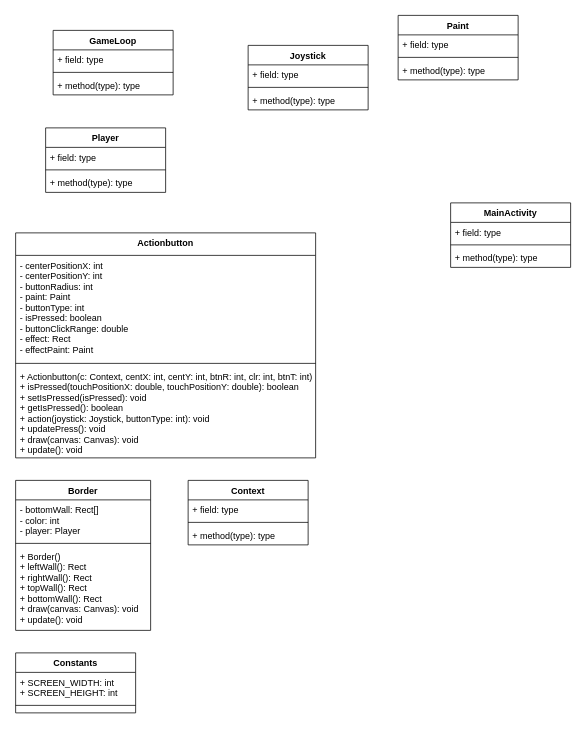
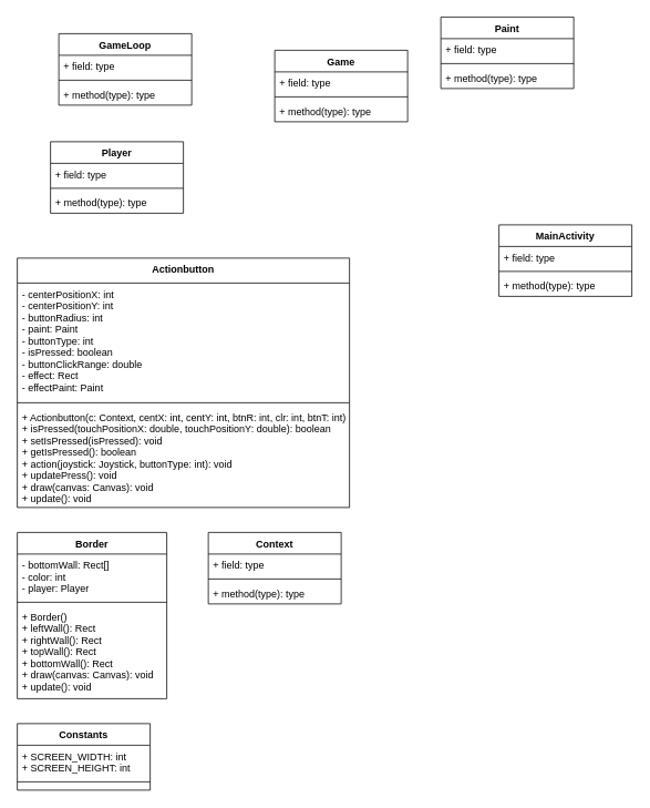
  <mxCell id="0" />
  <mxCell id="1" parent="0" />
  <mxCell id="2" value="GameLoop" style="swimlane;fontStyle=1;align=center;verticalAlign=top;childLayout=stackLayout;horizontal=1;startSize=26;horizontalStack=0;resizeParent=1;resizeParentMax=0;resizeLast=0;collapsible=1;marginBottom=0;" parent="1" vertex="1"><mxGeometry x="70" y="40" width="160" height="86" as="geometry" /></mxCell>
  <mxCell id="3" value="+ field: type" style="text;strokeColor=none;fillColor=none;align=left;verticalAlign=top;spacingLeft=4;spacingRight=4;overflow=hidden;rotatable=0;points=[[0,0.5],[1,0.5]];portConstraint=eastwest;" parent="2" vertex="1"><mxGeometry y="26" width="160" height="26" as="geometry" /></mxCell>
  <mxCell id="4" value="" style="line;strokeWidth=1;fillColor=none;align=left;verticalAlign=middle;spacingTop=-1;spacingLeft=3;spacingRight=3;rotatable=0;labelPosition=right;points=[];portConstraint=eastwest;" parent="2" vertex="1"><mxGeometry y="52" width="160" height="8" as="geometry" /></mxCell>
  <mxCell id="5" value="+ method(type): type" style="text;strokeColor=none;fillColor=none;align=left;verticalAlign=top;spacingLeft=4;spacingRight=4;overflow=hidden;rotatable=0;points=[[0,0.5],[1,0.5]];portConstraint=eastwest;" parent="2" vertex="1"><mxGeometry y="60" width="160" height="26" as="geometry" /></mxCell>
- <mxCell id="6" value="Joystick" style="swimlane;fontStyle=1;align=center;verticalAlign=top;childLayout=stackLayout;horizontal=1;startSize=26;horizontalStack=0;resizeParent=1;resizeParentMax=0;resizeLast=0;collapsible=1;marginBottom=0;" parent="1" vertex="1"><mxGeometry x="330" y="60" width="160" height="86" as="geometry" /></mxCell>
+ <mxCell id="6" value="Game" style="swimlane;fontStyle=1;align=center;verticalAlign=top;childLayout=stackLayout;horizontal=1;startSize=26;horizontalStack=0;resizeParent=1;resizeParentMax=0;resizeLast=0;collapsible=1;marginBottom=0;" parent="1" vertex="1"><mxGeometry x="330" y="60" width="160" height="86" as="geometry" /></mxCell>
  <mxCell id="7" value="+ field: type" style="text;strokeColor=none;fillColor=none;align=left;verticalAlign=top;spacingLeft=4;spacingRight=4;overflow=hidden;rotatable=0;points=[[0,0.5],[1,0.5]];portConstraint=eastwest;" parent="6" vertex="1"><mxGeometry y="26" width="160" height="26" as="geometry" /></mxCell>
  <mxCell id="8" value="" style="line;strokeWidth=1;fillColor=none;align=left;verticalAlign=middle;spacingTop=-1;spacingLeft=3;spacingRight=3;rotatable=0;labelPosition=right;points=[];portConstraint=eastwest;" parent="6" vertex="1"><mxGeometry y="52" width="160" height="8" as="geometry" /></mxCell>
  <mxCell id="9" value="+ method(type): type" style="text;strokeColor=none;fillColor=none;align=left;verticalAlign=top;spacingLeft=4;spacingRight=4;overflow=hidden;rotatable=0;points=[[0,0.5],[1,0.5]];portConstraint=eastwest;" parent="6" vertex="1"><mxGeometry y="60" width="160" height="26" as="geometry" /></mxCell>
  <mxCell id="10" value="Context" style="swimlane;fontStyle=1;align=center;verticalAlign=top;childLayout=stackLayout;horizontal=1;startSize=26;horizontalStack=0;resizeParent=1;resizeParentMax=0;resizeLast=0;collapsible=1;marginBottom=0;" parent="1" vertex="1"><mxGeometry x="250" y="640" width="160" height="86" as="geometry" /></mxCell>
  <mxCell id="11" value="+ field: type" style="text;strokeColor=none;fillColor=none;align=left;verticalAlign=top;spacingLeft=4;spacingRight=4;overflow=hidden;rotatable=0;points=[[0,0.5],[1,0.5]];portConstraint=eastwest;" parent="10" vertex="1"><mxGeometry y="26" width="160" height="26" as="geometry" /></mxCell>
  <mxCell id="12" value="" style="line;strokeWidth=1;fillColor=none;align=left;verticalAlign=middle;spacingTop=-1;spacingLeft=3;spacingRight=3;rotatable=0;labelPosition=right;points=[];portConstraint=eastwest;" parent="10" vertex="1"><mxGeometry y="52" width="160" height="8" as="geometry" /></mxCell>
  <mxCell id="13" value="+ method(type): type" style="text;strokeColor=none;fillColor=none;align=left;verticalAlign=top;spacingLeft=4;spacingRight=4;overflow=hidden;rotatable=0;points=[[0,0.5],[1,0.5]];portConstraint=eastwest;" parent="10" vertex="1"><mxGeometry y="60" width="160" height="26" as="geometry" /></mxCell>
  <mxCell id="14" value="Player" style="swimlane;fontStyle=1;align=center;verticalAlign=top;childLayout=stackLayout;horizontal=1;startSize=26;horizontalStack=0;resizeParent=1;resizeParentMax=0;resizeLast=0;collapsible=1;marginBottom=0;" parent="1" vertex="1"><mxGeometry x="60" y="170" width="160" height="86" as="geometry" /></mxCell>
  <mxCell id="15" value="+ field: type" style="text;strokeColor=none;fillColor=none;align=left;verticalAlign=top;spacingLeft=4;spacingRight=4;overflow=hidden;rotatable=0;points=[[0,0.5],[1,0.5]];portConstraint=eastwest;" parent="14" vertex="1"><mxGeometry y="26" width="160" height="26" as="geometry" /></mxCell>
  <mxCell id="16" value="" style="line;strokeWidth=1;fillColor=none;align=left;verticalAlign=middle;spacingTop=-1;spacingLeft=3;spacingRight=3;rotatable=0;labelPosition=right;points=[];portConstraint=eastwest;" parent="14" vertex="1"><mxGeometry y="52" width="160" height="8" as="geometry" /></mxCell>
  <mxCell id="17" value="+ method(type): type" style="text;strokeColor=none;fillColor=none;align=left;verticalAlign=top;spacingLeft=4;spacingRight=4;overflow=hidden;rotatable=0;points=[[0,0.5],[1,0.5]];portConstraint=eastwest;" parent="14" vertex="1"><mxGeometry y="60" width="160" height="26" as="geometry" /></mxCell>
  <mxCell id="18" value="Paint" style="swimlane;fontStyle=1;align=center;verticalAlign=top;childLayout=stackLayout;horizontal=1;startSize=26;horizontalStack=0;resizeParent=1;resizeParentMax=0;resizeLast=0;collapsible=1;marginBottom=0;" parent="1" vertex="1"><mxGeometry x="530" y="20" width="160" height="86" as="geometry" /></mxCell>
  <mxCell id="19" value="+ field: type" style="text;strokeColor=none;fillColor=none;align=left;verticalAlign=top;spacingLeft=4;spacingRight=4;overflow=hidden;rotatable=0;points=[[0,0.5],[1,0.5]];portConstraint=eastwest;" parent="18" vertex="1"><mxGeometry y="26" width="160" height="26" as="geometry" /></mxCell>
  <mxCell id="20" value="" style="line;strokeWidth=1;fillColor=none;align=left;verticalAlign=middle;spacingTop=-1;spacingLeft=3;spacingRight=3;rotatable=0;labelPosition=right;points=[];portConstraint=eastwest;" parent="18" vertex="1"><mxGeometry y="52" width="160" height="8" as="geometry" /></mxCell>
  <mxCell id="21" value="+ method(type): type" style="text;strokeColor=none;fillColor=none;align=left;verticalAlign=top;spacingLeft=4;spacingRight=4;overflow=hidden;rotatable=0;points=[[0,0.5],[1,0.5]];portConstraint=eastwest;" parent="18" vertex="1"><mxGeometry y="60" width="160" height="26" as="geometry" /></mxCell>
  <mxCell id="22" value="Actionbutton" style="swimlane;fontStyle=1;align=center;verticalAlign=top;childLayout=stackLayout;horizontal=1;startSize=30;horizontalStack=0;resizeParent=1;resizeParentMax=0;resizeLast=0;collapsible=1;marginBottom=0;" parent="1" vertex="1"><mxGeometry x="20" y="310" width="400" height="300" as="geometry" /></mxCell>
  <mxCell id="23" value="- centerPositionX: int&#10;- centerPositionY: int&#10;- buttonRadius: int&#10;- paint: Paint&#10;- buttonType: int&#10;- isPressed: boolean&#10;- buttonClickRange: double&#10;- effect: Rect&#10;- effectPaint: Paint&#10;" style="text;strokeColor=none;fillColor=none;align=left;verticalAlign=top;spacingLeft=4;spacingRight=4;overflow=hidden;rotatable=0;points=[[0,0.5],[1,0.5]];portConstraint=eastwest;" parent="22" vertex="1"><mxGeometry y="30" width="400" height="140" as="geometry" /></mxCell>
  <mxCell id="24" value="" style="line;strokeWidth=1;fillColor=none;align=left;verticalAlign=middle;spacingTop=-1;spacingLeft=3;spacingRight=3;rotatable=0;labelPosition=right;points=[];portConstraint=eastwest;" parent="22" vertex="1"><mxGeometry y="170" width="400" height="8" as="geometry" /></mxCell>
  <mxCell id="25" value="+ Actionbutton(c: Context, centX: int, centY: int, btnR: int, clr: int, btnT: int)&#10;+ isPressed(touchPositionX: double, touchPositionY: double): boolean&#10;+ setIsPressed(isPressed): void&#10;+ getIsPressed(): boolean&#10;+ action(joystick: Joystick, buttonType: int): void&#10;+ updatePress(): void&#10;+ draw(canvas: Canvas): void&#10;+ update(): void" style="text;strokeColor=none;fillColor=none;align=left;verticalAlign=top;spacingLeft=4;spacingRight=4;overflow=hidden;rotatable=0;points=[[0,0.5],[1,0.5]];portConstraint=eastwest;" parent="22" vertex="1"><mxGeometry y="178" width="400" height="122" as="geometry" /></mxCell>
  <mxCell id="26" value="Border" style="swimlane;fontStyle=1;align=center;verticalAlign=top;childLayout=stackLayout;horizontal=1;startSize=26;horizontalStack=0;resizeParent=1;resizeParentMax=0;resizeLast=0;collapsible=1;marginBottom=0;" parent="1" vertex="1"><mxGeometry x="20" y="640" width="180" height="200" as="geometry" /></mxCell>
  <mxCell id="27" value="- bottomWall: Rect[]&#10;- color: int&#10;- player: Player" style="text;strokeColor=none;fillColor=none;align=left;verticalAlign=top;spacingLeft=4;spacingRight=4;overflow=hidden;rotatable=0;points=[[0,0.5],[1,0.5]];portConstraint=eastwest;" parent="26" vertex="1"><mxGeometry y="26" width="180" height="54" as="geometry" /></mxCell>
  <mxCell id="28" value="" style="line;strokeWidth=1;fillColor=none;align=left;verticalAlign=middle;spacingTop=-1;spacingLeft=3;spacingRight=3;rotatable=0;labelPosition=right;points=[];portConstraint=eastwest;" parent="26" vertex="1"><mxGeometry y="80" width="180" height="8" as="geometry" /></mxCell>
  <mxCell id="29" value="+ Border()&#10;+ leftWall(): Rect&#10;+ rightWall(): Rect&#10;+ topWall(): Rect&#10;+ bottomWall(): Rect&#10;+ draw(canvas: Canvas): void&#10;+ update(): void" style="text;strokeColor=none;fillColor=none;align=left;verticalAlign=top;spacingLeft=4;spacingRight=4;overflow=hidden;rotatable=0;points=[[0,0.5],[1,0.5]];portConstraint=eastwest;" parent="26" vertex="1"><mxGeometry y="88" width="180" height="112" as="geometry" /></mxCell>
  <mxCell id="30" value="Constants" style="swimlane;fontStyle=1;align=center;verticalAlign=top;childLayout=stackLayout;horizontal=1;startSize=26;horizontalStack=0;resizeParent=1;resizeParentMax=0;resizeLast=0;collapsible=1;marginBottom=0;" parent="1" vertex="1"><mxGeometry x="20" y="870" width="160" height="80" as="geometry" /></mxCell>
  <mxCell id="31" value="+ SCREEN_WIDTH: int&#10;+ SCREEN_HEIGHT: int" style="text;strokeColor=none;fillColor=none;align=left;verticalAlign=top;spacingLeft=4;spacingRight=4;overflow=hidden;rotatable=0;points=[[0,0.5],[1,0.5]];portConstraint=eastwest;" parent="30" vertex="1"><mxGeometry y="26" width="160" height="34" as="geometry" /></mxCell>
  <mxCell id="32" value="" style="line;strokeWidth=1;fillColor=none;align=left;verticalAlign=middle;spacingTop=-1;spacingLeft=3;spacingRight=3;rotatable=0;labelPosition=right;points=[];portConstraint=eastwest;" parent="30" vertex="1"><mxGeometry y="60" width="160" height="20" as="geometry" /></mxCell>
  <mxCell id="33" value="MainActivity" style="swimlane;fontStyle=1;align=center;verticalAlign=top;childLayout=stackLayout;horizontal=1;startSize=26;horizontalStack=0;resizeParent=1;resizeParentMax=0;resizeLast=0;collapsible=1;marginBottom=0;" parent="1" vertex="1"><mxGeometry x="600" y="270" width="160" height="86" as="geometry" /></mxCell>
  <mxCell id="34" value="+ field: type" style="text;strokeColor=none;fillColor=none;align=left;verticalAlign=top;spacingLeft=4;spacingRight=4;overflow=hidden;rotatable=0;points=[[0,0.5],[1,0.5]];portConstraint=eastwest;" parent="33" vertex="1"><mxGeometry y="26" width="160" height="26" as="geometry" /></mxCell>
  <mxCell id="35" value="" style="line;strokeWidth=1;fillColor=none;align=left;verticalAlign=middle;spacingTop=-1;spacingLeft=3;spacingRight=3;rotatable=0;labelPosition=right;points=[];portConstraint=eastwest;" parent="33" vertex="1"><mxGeometry y="52" width="160" height="8" as="geometry" /></mxCell>
  <mxCell id="36" value="+ method(type): type" style="text;strokeColor=none;fillColor=none;align=left;verticalAlign=top;spacingLeft=4;spacingRight=4;overflow=hidden;rotatable=0;points=[[0,0.5],[1,0.5]];portConstraint=eastwest;" parent="33" vertex="1"><mxGeometry y="60" width="160" height="26" as="geometry" /></mxCell>
